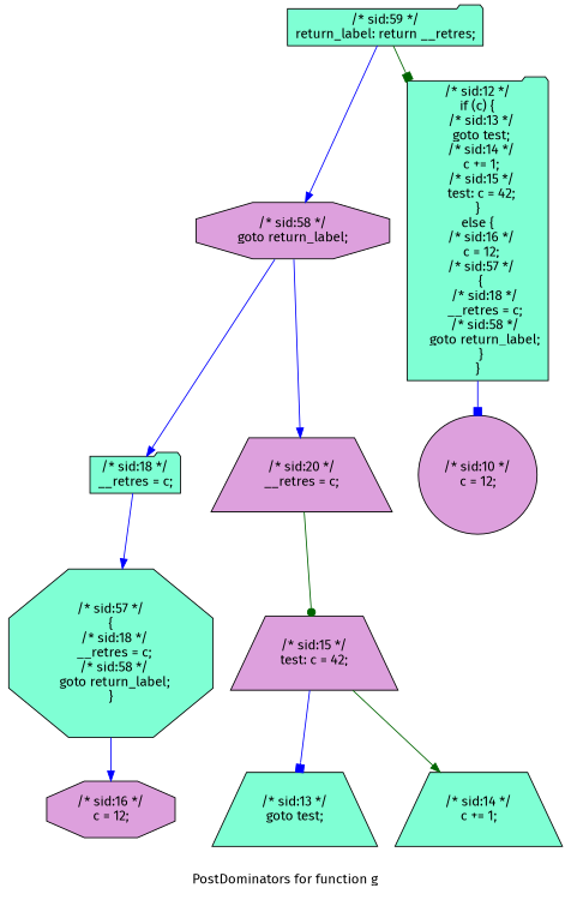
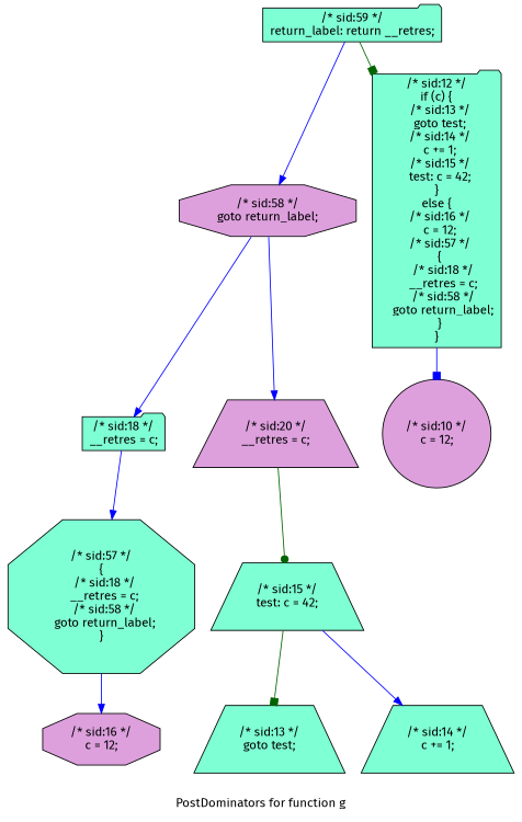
  digraph {
    fontname="Fira Sans"
    label="PostDominators for function g"
    node [fillcolor=aquamarine fontname="Fira Sans" shape=trapezium style=filled]
    edge [arrowhead=normal color=blue fontname="Fira Sans"]
    n1 [fillcolor=plum label="/* sid:16 */\nc = 12;" shape=octagon]
    n2 [label="/* sid:18 */\n__retres = c;" shape=folder]
    n3 [label="/* sid:57 */\n{\n  /* sid:18 */\n  __retres = c;\n  /* sid:58 */\n  goto return_label;\n}" shape=octagon]
    n4 [fillcolor=plum label="/* sid:20 */\n__retres = c;"]
-   n5 [fillcolor=plum label="/* sid:15 */\ntest: c = 42;"]
+   n5 [label="/* sid:15 */\ntest: c = 42;"]
    n6 [label="/* sid:13 */\ngoto test;"]
    n7 [label="/* sid:14 */\nc += 1;"]
    n8 [fillcolor=plum label="/* sid:58 */\ngoto return_label;" shape=octagon]
    n9 [fillcolor=plum label="/* sid:10 */\nc = 12;" shape=circle]
    n10 [label="/* sid:59 */\nreturn_label: return __retres;" shape=folder]
    n11 [label="/* sid:12 */\nif (c) {\n  /* sid:13 */\n  goto test;\n  /* sid:14 */\n  c += 1;\n  /* sid:15 */\n  test: c = 42;\n}\nelse {\n  /* sid:16 */\n  c = 12;\n  /* sid:57 */\n  {\n    /* sid:18 */\n    __retres = c;\n    /* sid:58 */\n    goto return_label;\n  }\n}" shape=folder]
    n2 -> n3
    n3 -> n1
    n4 -> n5 [arrowhead=dot color=darkgreen]
-   n5 -> n6 [arrowhead=box]
-   n5 -> n7 [color=darkgreen]
+   n5 -> n6 [arrowhead=box color=darkgreen]
+   n5 -> n7
    n8 -> n2
    n8 -> n4
    n10 -> n8
    n10 -> n11 [arrowhead=box color=darkgreen]
    n11 -> n9 [arrowhead=box]
  }
